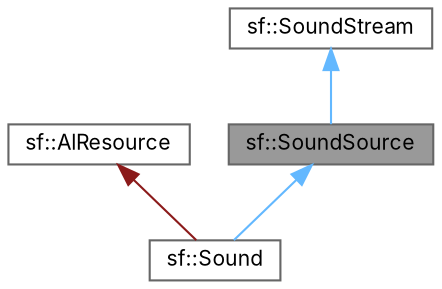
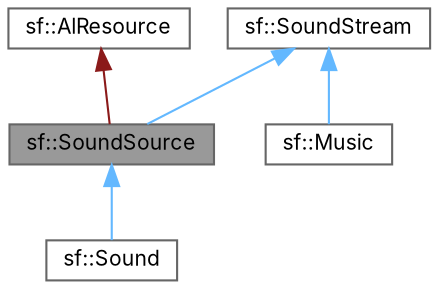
  digraph {
    fontname=Inter
    node [color=gray40 fillcolor=white fontname=Inter fontsize=10 shape=box style=filled]
    edge [color=steelblue1 dir=back fontname=Inter fontsize=10 labelfontname=Helvetica labelfontsize=10 style=solid]
    n1 [fillcolor=grey60 fontcolor=black height=0.2 label="sf::SoundSource" width=0.4]
    n2 [height=0.2 label="sf::Sound" width=0.4]
    n3 [height=0.2 label="sf::SoundStream" width=0.4]
+   n4 [height=0.2 label="sf::Music" width=0.4]
    n5 [height=0.2 label="sf::AlResource" width=0.4]
    n1 -> n2
    n3 -> n1
-   n5 -> n2 [color=firebrick4]
+   n3 -> n4
+   n5 -> n1 [color=firebrick4]
  }
